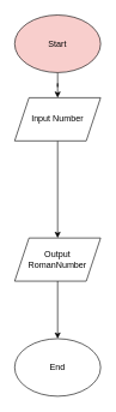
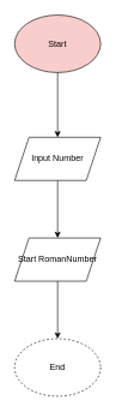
  <mxCell id="0" />
  <mxCell id="1" parent="0" />
  <mxCell id="2" value="" style="edgeStyle=orthogonalEdgeStyle;rounded=0;orthogonalLoop=1;jettySize=auto;html=1;" edge="1" parent="1" source="3" target="5"><mxGeometry relative="1" as="geometry" /></mxCell>
  <mxCell id="3" value="Start" style="ellipse;whiteSpace=wrap;html=1;fillColor=#f8cecc;" vertex="1" parent="1"><mxGeometry x="20" y="20" width="120" height="80" as="geometry" /></mxCell>
  <mxCell id="4" value="" style="edgeStyle=orthogonalEdgeStyle;rounded=0;orthogonalLoop=1;jettySize=auto;html=1;" edge="1" parent="1" source="5" target="7"><mxGeometry relative="1" as="geometry" /></mxCell>
- <mxCell id="5" value="Input Number" style="shape=parallelogram;perimeter=parallelogramPerimeter;whiteSpace=wrap;html=1;fixedSize=1;" vertex="1" parent="1"><mxGeometry x="20" y="135" width="120" height="60" as="geometry" /></mxCell>
+ <mxCell id="5" value="Input Number" style="shape=parallelogram;perimeter=parallelogramPerimeter;whiteSpace=wrap;html=1;fixedSize=1;" vertex="1" parent="1"><mxGeometry x="20" y="190" width="120" height="60" as="geometry" /></mxCell>
  <mxCell id="6" value="" style="edgeStyle=orthogonalEdgeStyle;rounded=0;orthogonalLoop=1;jettySize=auto;html=1;" edge="1" parent="1" source="7" target="8"><mxGeometry relative="1" as="geometry" /></mxCell>
- <mxCell id="7" value="Output RomanNumber" style="shape=parallelogram;perimeter=parallelogramPerimeter;whiteSpace=wrap;html=1;fixedSize=1;" vertex="1" parent="1"><mxGeometry x="20" y="330" width="120" height="60" as="geometry" /></mxCell>
- <mxCell id="8" value="End" style="ellipse;whiteSpace=wrap;html=1;" vertex="1" parent="1"><mxGeometry x="20" y="470" width="120" height="80" as="geometry" /></mxCell>
+ <mxCell id="7" value="Start RomanNumber" style="shape=parallelogram;perimeter=parallelogramPerimeter;whiteSpace=wrap;html=1;fixedSize=1;" vertex="1" parent="1"><mxGeometry x="20" y="330" width="120" height="60" as="geometry" /></mxCell>
+ <mxCell id="8" value="End" style="ellipse;whiteSpace=wrap;html=1;dashed=1;" vertex="1" parent="1"><mxGeometry x="20" y="470" width="120" height="80" as="geometry" /></mxCell>
